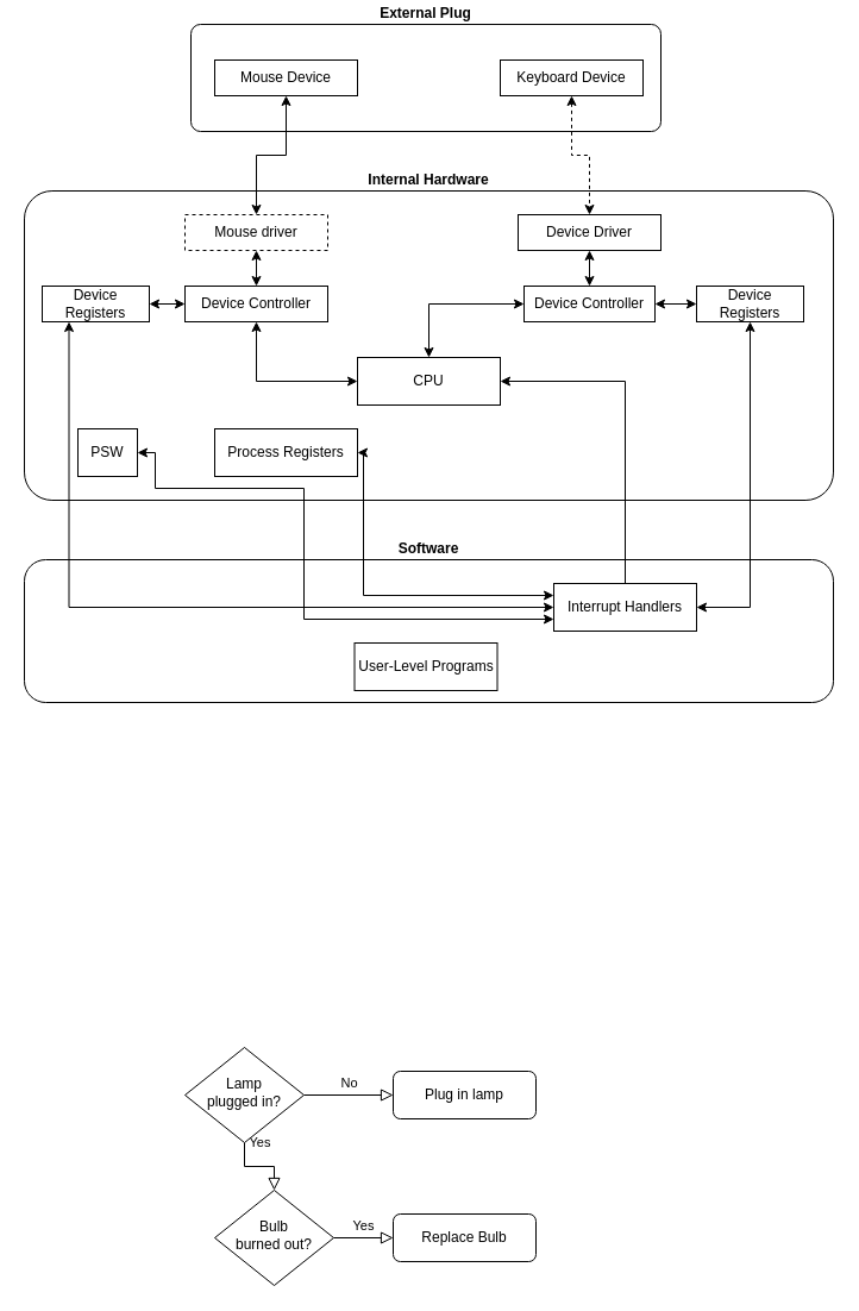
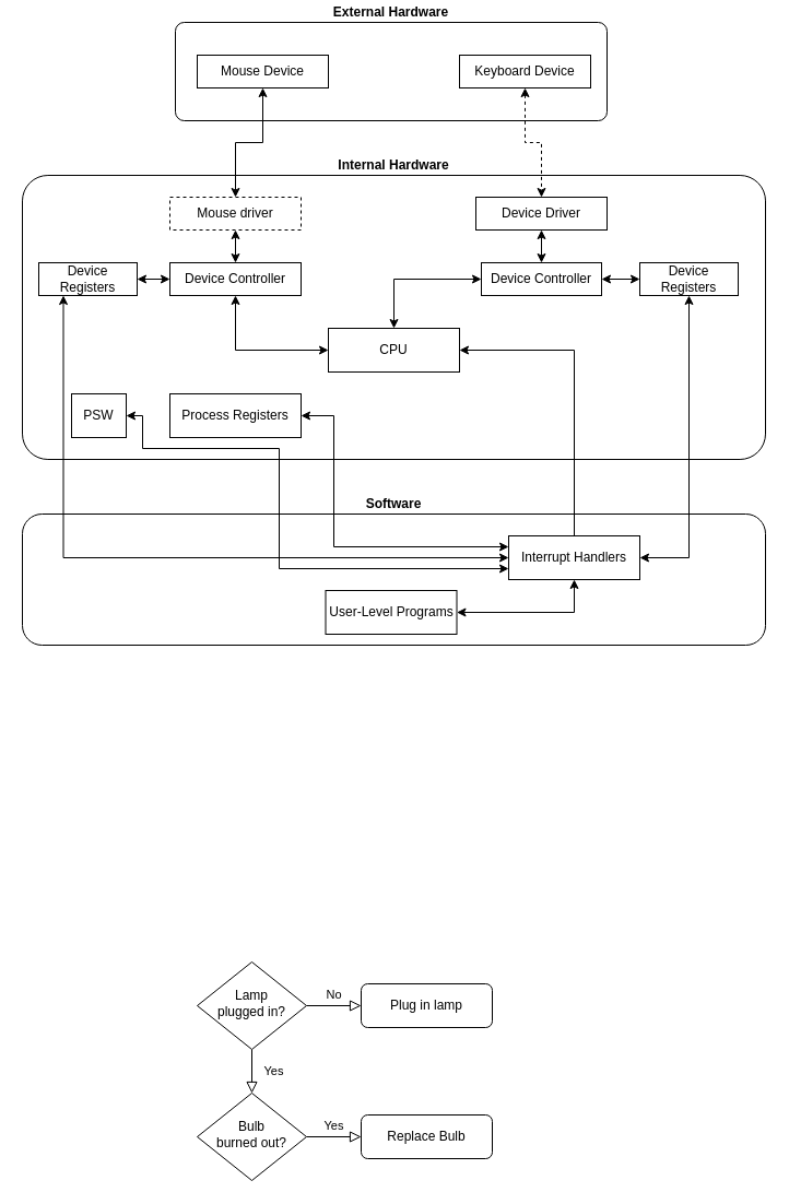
  <mxCell id="0" />
  <mxCell id="1" parent="0" />
  <mxCell id="2" value="Yes" style="rounded=0;html=1;jettySize=auto;orthogonalLoop=1;fontSize=11;endArrow=block;endFill=0;endSize=8;strokeWidth=1;shadow=0;labelBackgroundColor=none;edgeStyle=orthogonalEdgeStyle;" parent="1" source="4" target="7" edge="1"><mxGeometry y="20" relative="1" as="geometry"><mxPoint as="offset" /></mxGeometry></mxCell>
  <mxCell id="3" value="No" style="edgeStyle=orthogonalEdgeStyle;rounded=0;html=1;jettySize=auto;orthogonalLoop=1;fontSize=11;endArrow=block;endFill=0;endSize=8;strokeWidth=1;shadow=0;labelBackgroundColor=none;" parent="1" source="4" target="5" edge="1"><mxGeometry y="10" relative="1" as="geometry"><mxPoint as="offset" /></mxGeometry></mxCell>
- <mxCell id="4" value="Lamp&lt;br&gt;plugged in?" style="rhombus;whiteSpace=wrap;html=1;shadow=0;fontFamily=Helvetica;fontSize=12;align=center;strokeWidth=1;spacing=6;spacingTop=-4;" parent="1" vertex="1"><mxGeometry x="155" y="880" width="100" height="80" as="geometry" /></mxCell>
+ <mxCell id="4" value="Lamp&lt;br&gt;plugged in?" style="rhombus;whiteSpace=wrap;html=1;shadow=0;fontFamily=Helvetica;fontSize=12;align=center;strokeWidth=1;spacing=6;spacingTop=-4;" parent="1" vertex="1"><mxGeometry x="180" y="880" width="100" height="80" as="geometry" /></mxCell>
  <mxCell id="5" value="Plug in lamp" style="rounded=1;whiteSpace=wrap;html=1;fontSize=12;glass=0;strokeWidth=1;shadow=0;" parent="1" vertex="1"><mxGeometry x="330" y="900" width="120" height="40" as="geometry" /></mxCell>
  <mxCell id="6" value="Yes" style="edgeStyle=orthogonalEdgeStyle;rounded=0;html=1;jettySize=auto;orthogonalLoop=1;fontSize=11;endArrow=block;endFill=0;endSize=8;strokeWidth=1;shadow=0;labelBackgroundColor=none;" parent="1" source="7" target="8" edge="1"><mxGeometry y="10" relative="1" as="geometry"><mxPoint as="offset" /></mxGeometry></mxCell>
  <mxCell id="7" value="Bulb&lt;br&gt;burned out?" style="rhombus;whiteSpace=wrap;html=1;shadow=0;fontFamily=Helvetica;fontSize=12;align=center;strokeWidth=1;spacing=6;spacingTop=-4;" parent="1" vertex="1"><mxGeometry x="180" y="1000" width="100" height="80" as="geometry" /></mxCell>
  <mxCell id="8" value="Replace Bulb" style="rounded=1;whiteSpace=wrap;html=1;fontSize=12;glass=0;strokeWidth=1;shadow=0;" parent="1" vertex="1"><mxGeometry x="330" y="1020" width="120" height="40" as="geometry" /></mxCell>
  <mxCell id="9" value="&lt;b&gt;Internal Hardware&lt;/b&gt;" style="rounded=1;whiteSpace=wrap;html=1;labelPosition=center;verticalLabelPosition=top;align=center;verticalAlign=bottom;direction=south;arcSize=9;" vertex="1" parent="1"><mxGeometry x="20" y="160" width="680" height="260" as="geometry" /></mxCell>
  <mxCell id="10" value="&lt;b&gt;Software&lt;/b&gt;" style="rounded=1;whiteSpace=wrap;html=1;labelPosition=center;verticalLabelPosition=top;align=center;verticalAlign=bottom;direction=south;" vertex="1" parent="1"><mxGeometry x="20" y="470" width="680" height="120" as="geometry" /></mxCell>
  <mxCell id="11" value="" style="edgeStyle=orthogonalEdgeStyle;rounded=0;orthogonalLoop=1;jettySize=auto;html=1;startArrow=classic;startFill=1;endArrow=none;endFill=1;" edge="1" parent="1" source="12" target="16"><mxGeometry relative="1" as="geometry"><Array as="points"><mxPoint x="525" y="320" /></Array></mxGeometry></mxCell>
  <mxCell id="12" value="CPU" style="rounded=0;whiteSpace=wrap;html=1;fontSize=12;glass=0;strokeWidth=1;shadow=0;" vertex="1" parent="1"><mxGeometry x="300" y="300" width="120" height="40" as="geometry" /></mxCell>
  <mxCell id="13" value="" style="edgeStyle=orthogonalEdgeStyle;rounded=0;orthogonalLoop=1;jettySize=auto;html=1;startArrow=classic;startFill=1;endArrow=classic;endFill=1;exitX=1;exitY=0.5;exitDx=0;exitDy=0;" edge="1" parent="1" source="16" target="27"><mxGeometry relative="1" as="geometry"><mxPoint x="670" y="340" as="targetPoint" /></mxGeometry></mxCell>
  <mxCell id="14" value="" style="edgeStyle=orthogonalEdgeStyle;rounded=0;orthogonalLoop=1;jettySize=auto;html=1;startArrow=classic;startFill=1;endArrow=classic;endFill=1;entryX=0.25;entryY=1;entryDx=0;entryDy=0;" edge="1" parent="1" source="16" target="29"><mxGeometry relative="1" as="geometry"><mxPoint x="57.5" y="240" as="targetPoint" /></mxGeometry></mxCell>
+ <mxCell id="15" value="" style="edgeStyle=orthogonalEdgeStyle;rounded=0;orthogonalLoop=1;jettySize=auto;html=1;startArrow=classic;startFill=1;endArrow=classic;endFill=1;entryX=1;entryY=0.5;entryDx=0;entryDy=0;exitX=0.5;exitY=1;exitDx=0;exitDy=0;" edge="1" parent="1" source="16" target="17"><mxGeometry relative="1" as="geometry"><mxPoint x="525" y="610" as="targetPoint" /></mxGeometry></mxCell>
  <mxCell id="16" value="Interrupt Handlers" style="rounded=0;whiteSpace=wrap;html=1;fontSize=12;glass=0;strokeWidth=1;shadow=0;" vertex="1" parent="1"><mxGeometry x="465" y="490" width="120" height="40" as="geometry" /></mxCell>
  <mxCell id="17" value="User-Level Programs" style="rounded=0;whiteSpace=wrap;html=1;fontSize=12;glass=0;strokeWidth=1;shadow=0;" vertex="1" parent="1"><mxGeometry x="297.5" y="540" width="120" height="40" as="geometry" /></mxCell>
  <mxCell id="18" value="" style="edgeStyle=orthogonalEdgeStyle;rounded=0;orthogonalLoop=1;jettySize=auto;html=1;startArrow=classic;startFill=1;entryX=0.5;entryY=0;entryDx=0;entryDy=0;" edge="1" parent="1" source="19" target="25"><mxGeometry relative="1" as="geometry"><mxPoint x="175" y="300" as="targetPoint" /></mxGeometry></mxCell>
  <mxCell id="19" value="Mouse driver" style="rounded=0;whiteSpace=wrap;html=1;fontSize=12;glass=0;strokeWidth=1;shadow=0;dashed=1;" vertex="1" parent="1"><mxGeometry x="155" y="180" width="120" height="30" as="geometry" /></mxCell>
  <mxCell id="20" value="" style="edgeStyle=orthogonalEdgeStyle;rounded=0;orthogonalLoop=1;jettySize=auto;html=1;startArrow=classic;startFill=1;entryX=0.5;entryY=0;entryDx=0;entryDy=0;" edge="1" parent="1" source="21" target="12"><mxGeometry relative="1" as="geometry"><mxPoint x="405" y="255" as="targetPoint" /></mxGeometry></mxCell>
  <mxCell id="21" value="Device Controller" style="rounded=0;whiteSpace=wrap;html=1;fontSize=12;glass=0;strokeWidth=1;shadow=0;" vertex="1" parent="1"><mxGeometry x="440" y="240" width="110" height="30" as="geometry" /></mxCell>
  <mxCell id="22" value="" style="edgeStyle=orthogonalEdgeStyle;rounded=0;orthogonalLoop=1;jettySize=auto;html=1;startArrow=classic;startFill=1;entryX=0.5;entryY=0;entryDx=0;entryDy=0;" edge="1" parent="1" source="23" target="21"><mxGeometry relative="1" as="geometry"><mxPoint x="485" y="300" as="targetPoint" /></mxGeometry></mxCell>
  <mxCell id="23" value="Device Driver" style="rounded=0;whiteSpace=wrap;html=1;fontSize=12;glass=0;strokeWidth=1;shadow=0;" vertex="1" parent="1"><mxGeometry x="435" y="180" width="120" height="30" as="geometry" /></mxCell>
  <mxCell id="24" value="" style="edgeStyle=orthogonalEdgeStyle;rounded=0;orthogonalLoop=1;jettySize=auto;html=1;startArrow=classic;startFill=1;endArrow=classic;endFill=1;entryX=0;entryY=0.5;entryDx=0;entryDy=0;" edge="1" parent="1" source="25" target="12"><mxGeometry relative="1" as="geometry"><mxPoint x="185" y="360" as="targetPoint" /><Array as="points"><mxPoint x="215" y="320" /></Array></mxGeometry></mxCell>
  <mxCell id="25" value="Device Controller" style="rounded=0;whiteSpace=wrap;html=1;fontSize=12;glass=0;strokeWidth=1;shadow=0;" vertex="1" parent="1"><mxGeometry x="155" y="240" width="120" height="30" as="geometry" /></mxCell>
  <mxCell id="26" value="" style="edgeStyle=orthogonalEdgeStyle;rounded=0;orthogonalLoop=1;jettySize=auto;html=1;startArrow=classic;startFill=1;endArrow=classic;endFill=1;" edge="1" parent="1" source="27" target="21"><mxGeometry relative="1" as="geometry" /></mxCell>
  <mxCell id="27" value="Device Registers" style="rounded=0;whiteSpace=wrap;html=1;fontSize=12;glass=0;strokeWidth=1;shadow=0;" vertex="1" parent="1"><mxGeometry x="585" y="240" width="90" height="30" as="geometry" /></mxCell>
  <mxCell id="28" value="" style="edgeStyle=orthogonalEdgeStyle;rounded=0;orthogonalLoop=1;jettySize=auto;html=1;startArrow=classic;startFill=1;endArrow=classic;endFill=1;" edge="1" parent="1" source="29" target="25"><mxGeometry relative="1" as="geometry" /></mxCell>
  <mxCell id="29" value="Device Registers" style="rounded=0;whiteSpace=wrap;html=1;fontSize=12;glass=0;strokeWidth=1;shadow=0;" vertex="1" parent="1"><mxGeometry x="35" y="240" width="90" height="30" as="geometry" /></mxCell>
  <mxCell id="30" value="" style="edgeStyle=orthogonalEdgeStyle;rounded=0;orthogonalLoop=1;jettySize=auto;html=1;startArrow=classic;startFill=1;endArrow=classic;endFill=1;exitX=1;exitY=0.5;exitDx=0;exitDy=0;" edge="1" parent="1" source="31"><mxGeometry relative="1" as="geometry"><mxPoint x="90" y="370" as="sourcePoint" /><mxPoint x="465" y="520" as="targetPoint" /><Array as="points"><mxPoint x="130" y="380" /><mxPoint x="130" y="410" /><mxPoint x="255" y="410" /><mxPoint x="255" y="520" /></Array></mxGeometry></mxCell>
  <mxCell id="31" value="PSW" style="rounded=0;whiteSpace=wrap;html=1;fontSize=12;glass=0;strokeWidth=1;shadow=0;" vertex="1" parent="1"><mxGeometry x="65" y="360" width="50" height="40" as="geometry" /></mxCell>
  <mxCell id="32" value="" style="edgeStyle=orthogonalEdgeStyle;rounded=0;orthogonalLoop=1;jettySize=auto;html=1;startArrow=classic;startFill=1;endArrow=classic;endFill=1;exitX=1;exitY=0.5;exitDx=0;exitDy=0;" edge="1" parent="1" source="33"><mxGeometry relative="1" as="geometry"><mxPoint x="275" y="350" as="sourcePoint" /><mxPoint x="465" y="500" as="targetPoint" /><Array as="points"><mxPoint x="305" y="380" /><mxPoint x="305" y="500" /></Array></mxGeometry></mxCell>
- <mxCell id="33" value="Process Registers" style="rounded=0;whiteSpace=wrap;html=1;fontSize=12;glass=0;strokeWidth=1;shadow=0;" vertex="1" parent="1"><mxGeometry x="180" y="360" width="120" height="40" as="geometry" /></mxCell>
- <mxCell id="34" value="&lt;b&gt;External Plug&lt;/b&gt;" style="rounded=1;whiteSpace=wrap;html=1;labelPosition=center;verticalLabelPosition=top;align=center;verticalAlign=bottom;direction=south;arcSize=9;" vertex="1" parent="1"><mxGeometry x="160" y="20" width="395" height="90" as="geometry" /></mxCell>
+ <mxCell id="33" value="Process Registers" style="rounded=0;whiteSpace=wrap;html=1;fontSize=12;glass=0;strokeWidth=1;shadow=0;" vertex="1" parent="1"><mxGeometry x="155" y="360" width="120" height="40" as="geometry" /></mxCell>
+ <mxCell id="34" value="&lt;b&gt;External Hardware&lt;/b&gt;" style="rounded=1;whiteSpace=wrap;html=1;labelPosition=center;verticalLabelPosition=top;align=center;verticalAlign=bottom;direction=south;arcSize=9;" vertex="1" parent="1"><mxGeometry x="160" y="20" width="395" height="90" as="geometry" /></mxCell>
  <mxCell id="35" value="Keyboard Device" style="rounded=0;whiteSpace=wrap;html=1;fontSize=12;glass=0;strokeWidth=1;shadow=0;" vertex="1" parent="1"><mxGeometry x="420" y="50" width="120" height="30" as="geometry" /></mxCell>
  <mxCell id="36" value="" style="edgeStyle=orthogonalEdgeStyle;rounded=0;orthogonalLoop=1;jettySize=auto;html=1;startArrow=classic;startFill=1;dashed=1;" edge="1" parent="1" source="35" target="23"><mxGeometry relative="1" as="geometry" /></mxCell>
  <mxCell id="37" value="Mouse Device" style="rounded=0;whiteSpace=wrap;html=1;fontSize=12;glass=0;strokeWidth=1;shadow=0;" vertex="1" parent="1"><mxGeometry x="180" y="50" width="120" height="30" as="geometry" /></mxCell>
  <mxCell id="38" value="" style="edgeStyle=orthogonalEdgeStyle;rounded=0;orthogonalLoop=1;jettySize=auto;html=1;startArrow=classic;startFill=1;entryX=0.5;entryY=0;entryDx=0;entryDy=0;" edge="1" parent="1" source="37" target="19"><mxGeometry relative="1" as="geometry"><mxPoint x="175" y="230" as="targetPoint" /></mxGeometry></mxCell>
